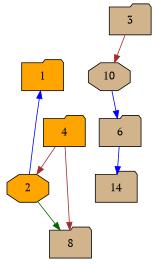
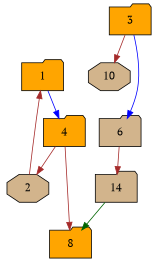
  digraph {
    fontname="PT Serif"
    node [fillcolor=tan fontname="PT Serif" shape=folder style=filled]
    edge [color=blue fontname="PT Serif"]
    1 [fillcolor=orange]
    4 [fillcolor=orange]
-   2 [fillcolor=orange shape=octagon]
-   8
-   3
+   2 [shape=octagon]
+   8 [fillcolor=orange]
+   3 [fillcolor=orange]
    10 [shape=octagon]
    n7 [label=6]
    n8 [label=14]
+   1 -> 4
    4 -> 2 [color=brown]
    4 -> 8 [color=brown]
-   2 -> 1
+   2 -> 1 [color=brown]
    3 -> 10 [color=brown]
-   10 -> n7
-   n7 -> n8
-   2 -> 8 [color=darkgreen]
+   3 -> n7
+   n7 -> n8 [color=brown]
+   n8 -> 8 [color=darkgreen]
  }
